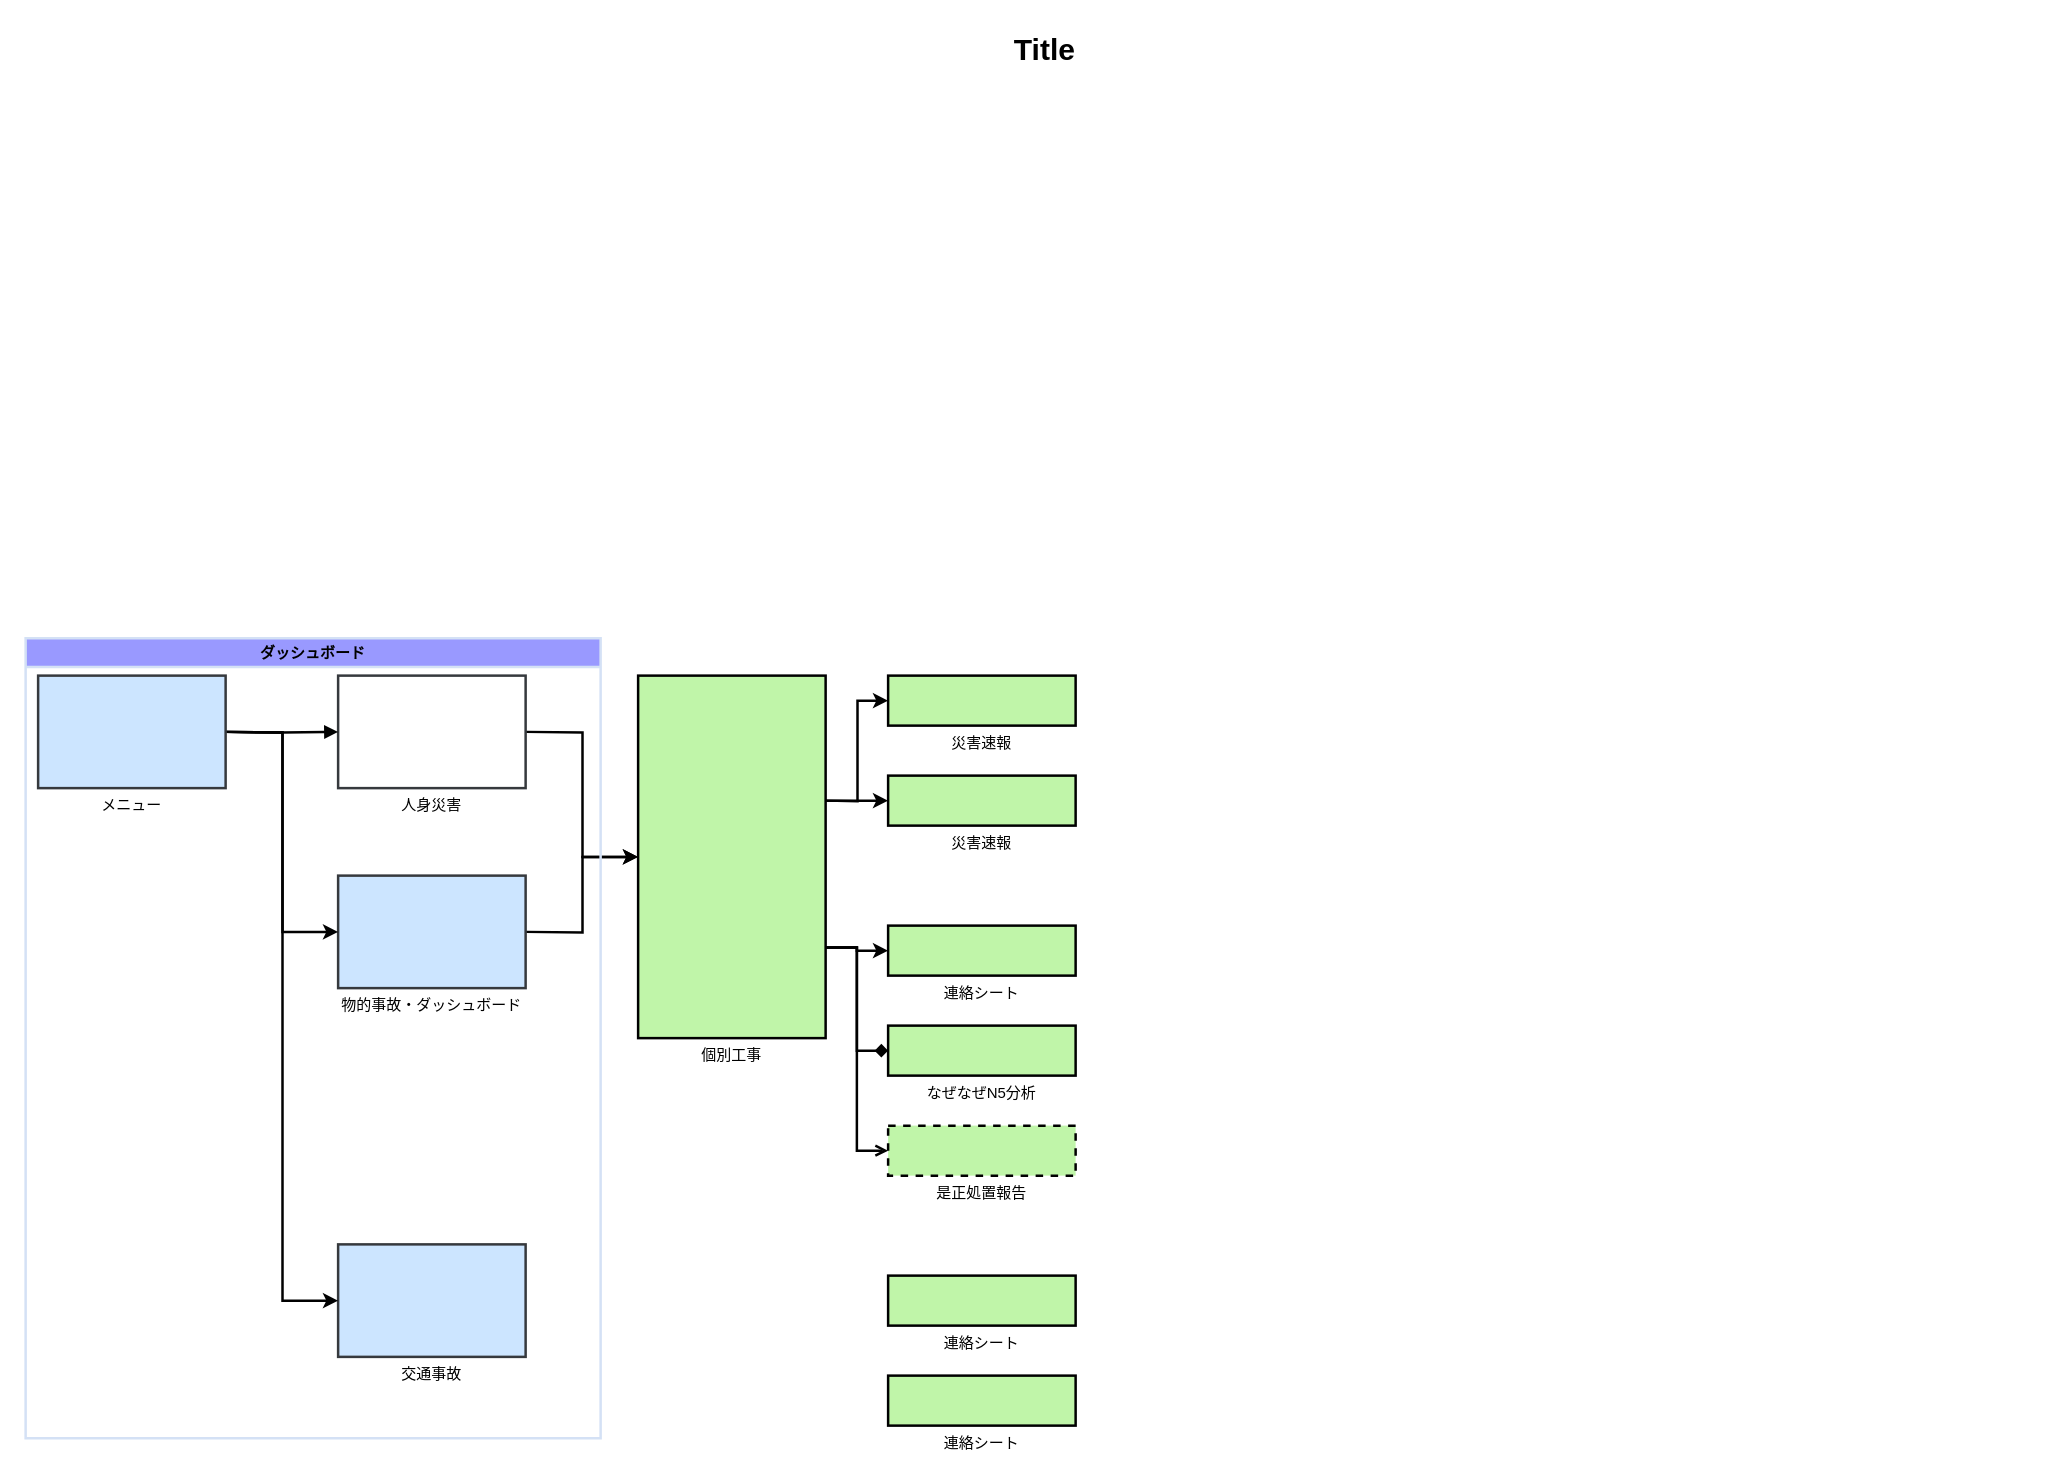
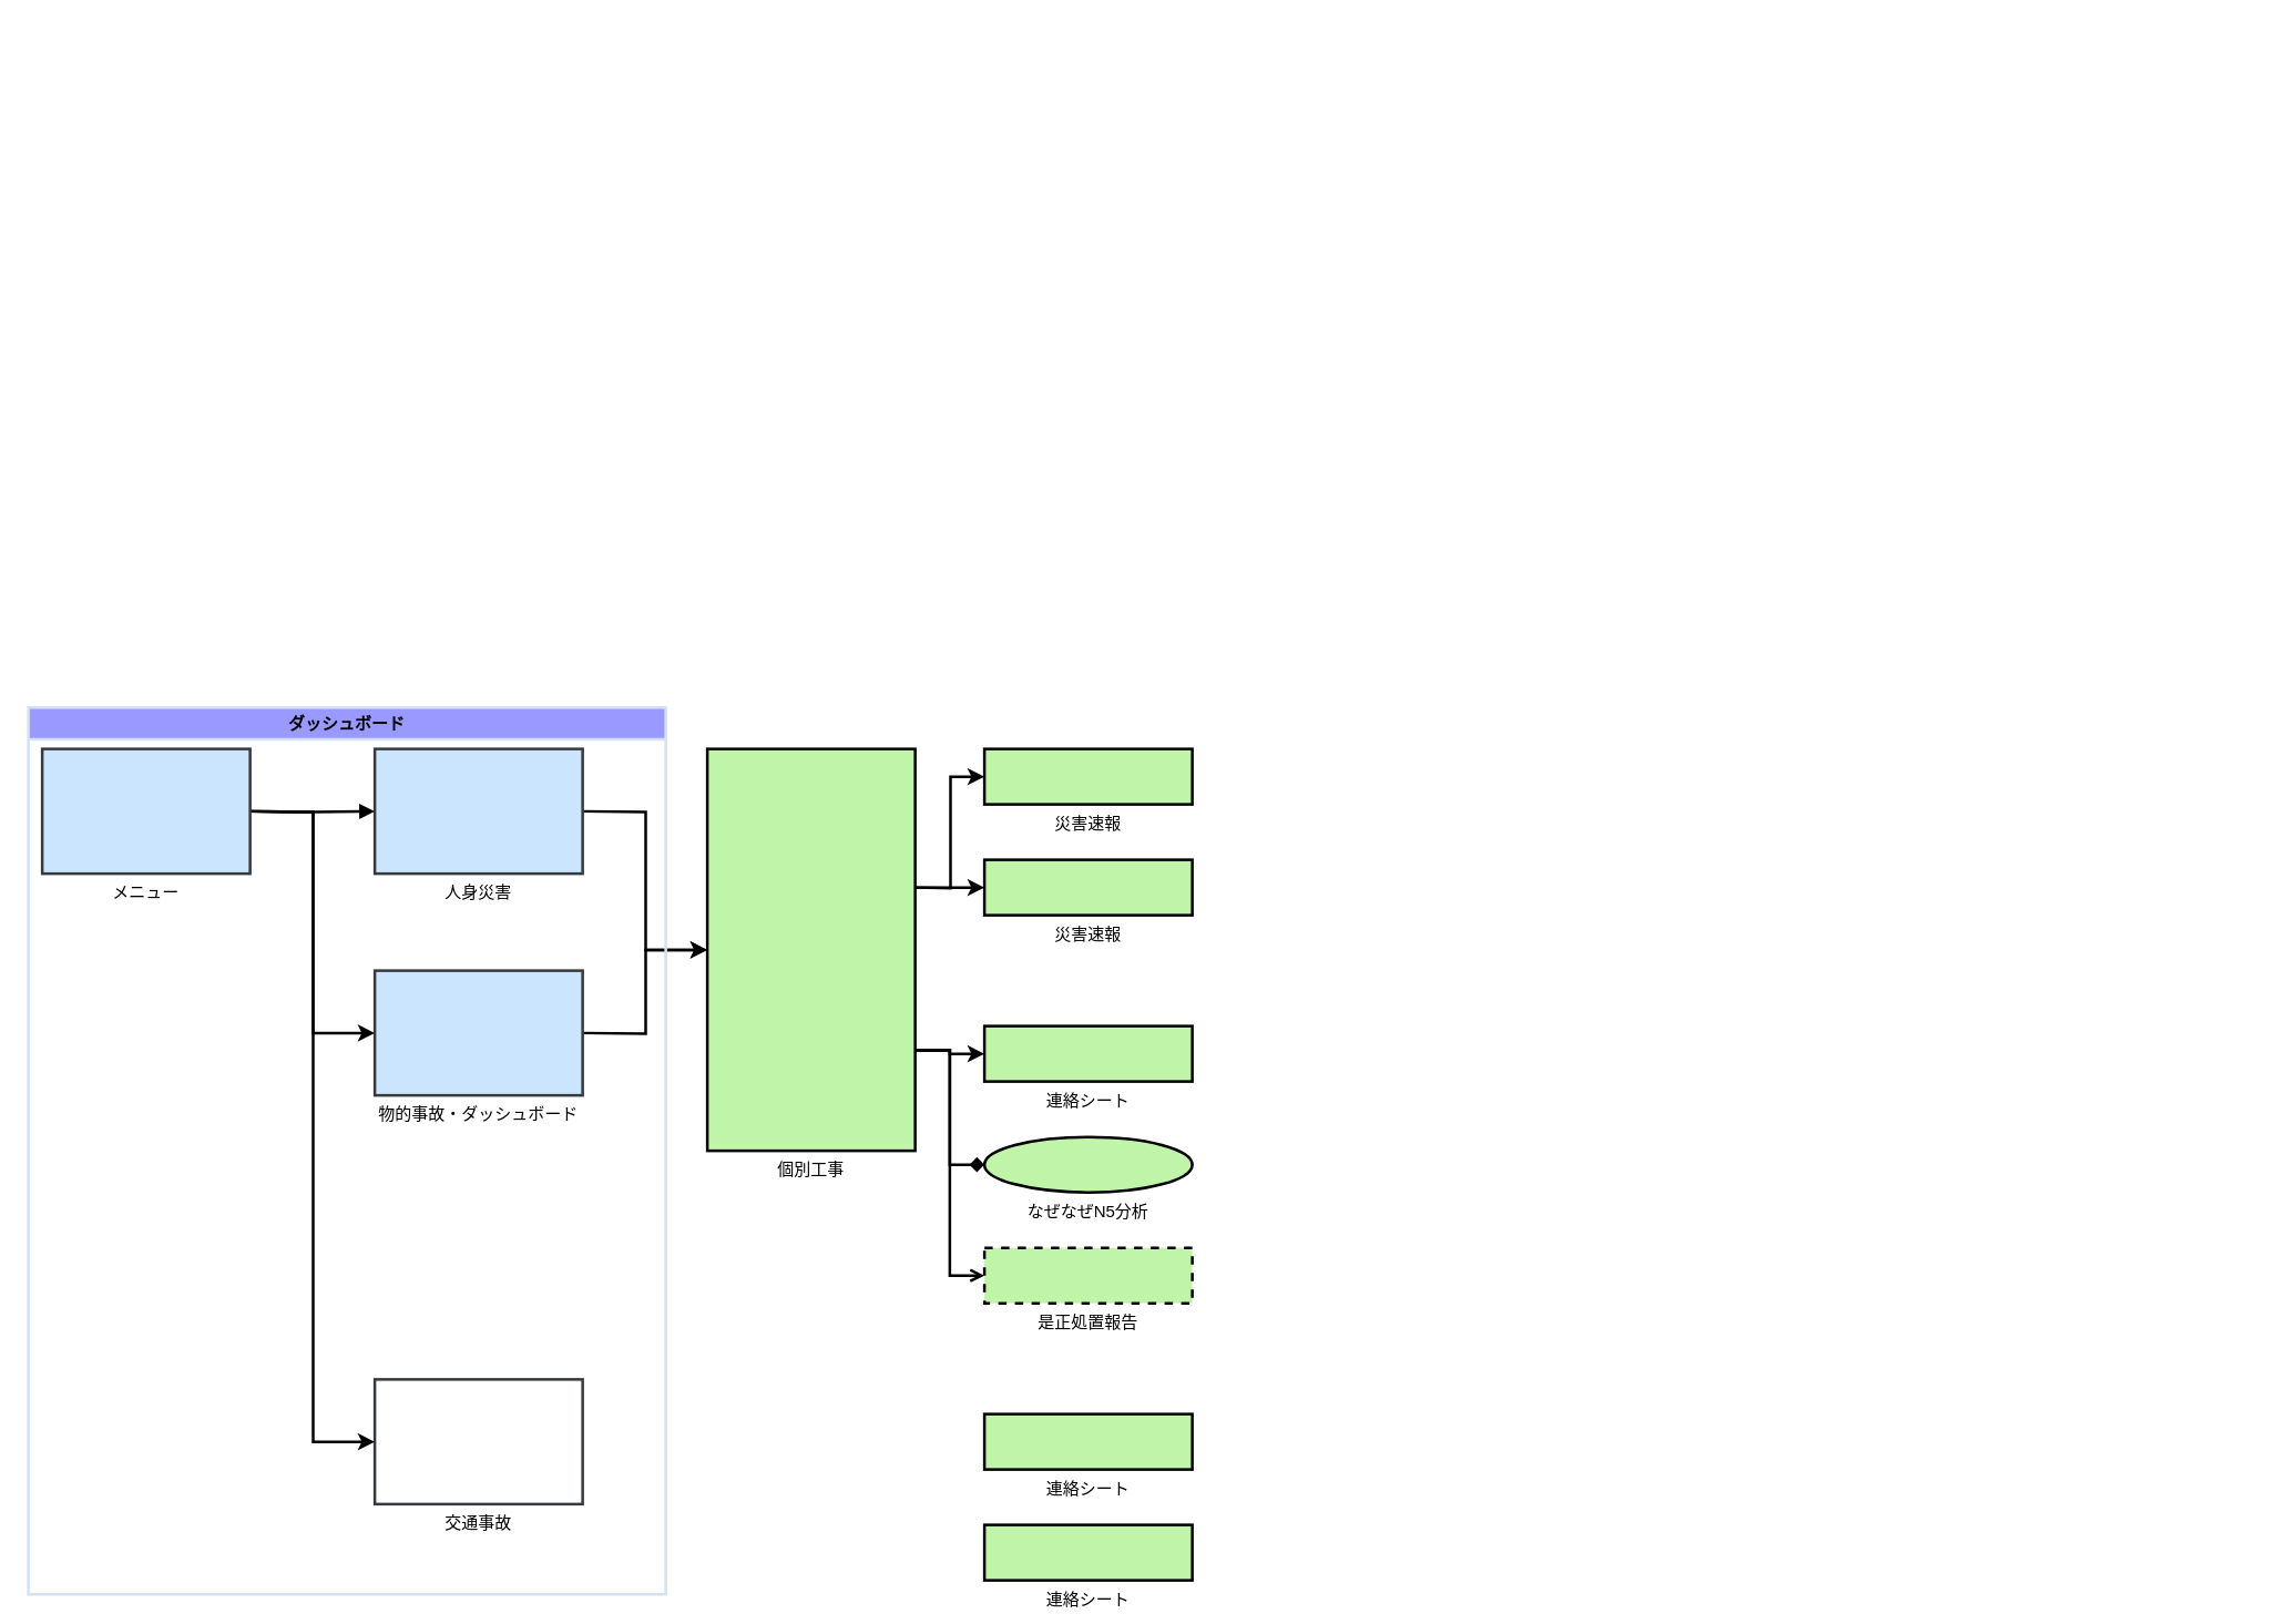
  <mxCell id="0" style=";html=1;" />
  <mxCell id="1" style=";html=1;" parent="0" />
  <mxCell id="2" value="個別工事" style="strokeWidth=2;dashed=0;align=center;fontSize=12;shape=rect;verticalLabelPosition=bottom;verticalAlign=top;fillColor=#c0f5a9" parent="1" vertex="1"><mxGeometry x="510" y="540" width="150" height="290" as="geometry" /></mxCell>
- <mxCell id="3" value="Title" style="text;strokeColor=none;fillColor=none;html=1;fontSize=24;fontStyle=1;verticalAlign=middle;align=center;" parent="1" vertex="1"><mxGeometry x="40" y="20" width="1590" height="40" as="geometry" /></mxCell>
  <mxCell id="4" value="" style="endArrow=classic;html=1;rounded=0;entryX=0;entryY=0.5;entryDx=0;entryDy=0;edgeStyle=orthogonalEdgeStyle;strokeWidth=2;exitX=1;exitY=0.5;exitDx=0;exitDy=0;exitPerimeter=0;" edge="1" parent="1" target="2"><mxGeometry width="50" height="50" relative="1" as="geometry"><mxPoint x="420" y="585" as="sourcePoint" /><mxPoint x="280" y="915" as="targetPoint" /></mxGeometry></mxCell>
  <mxCell id="5" value="" style="endArrow=classic;html=1;rounded=0;entryX=0;entryY=0.5;entryDx=0;entryDy=0;edgeStyle=orthogonalEdgeStyle;strokeWidth=2;exitX=1;exitY=0.5;exitDx=0;exitDy=0;exitPerimeter=0;" edge="1" parent="1" target="2"><mxGeometry width="50" height="50" relative="1" as="geometry"><mxPoint x="420" y="745" as="sourcePoint" /><mxPoint x="290" y="925" as="targetPoint" /></mxGeometry></mxCell>
  <mxCell id="6" value="災害速報" style="strokeWidth=2;dashed=0;align=center;fontSize=12;fillColor=#c0f5a9;verticalLabelPosition=bottom;verticalAlign=top;" vertex="1" parent="1"><mxGeometry x="710" y="540" width="150" height="40" as="geometry" /></mxCell>
  <mxCell id="7" value="" style="endArrow=classic;html=1;rounded=0;entryX=0;entryY=0.5;entryDx=0;entryDy=0;edgeStyle=orthogonalEdgeStyle;strokeWidth=2;entryPerimeter=0;" edge="1" parent="1" target="6"><mxGeometry width="50" height="50" relative="1" as="geometry"><mxPoint x="660" y="640" as="sourcePoint" /><mxPoint x="520" y="755" as="targetPoint" /></mxGeometry></mxCell>
  <mxCell id="8" value="" style="endArrow=classic;html=1;rounded=0;entryX=0;entryY=0.5;entryDx=0;entryDy=0;edgeStyle=orthogonalEdgeStyle;strokeWidth=2;entryPerimeter=0;" edge="1" parent="1"><mxGeometry width="50" height="50" relative="1" as="geometry"><mxPoint x="660" y="640" as="sourcePoint" /><mxPoint x="710" y="640" as="targetPoint" /></mxGeometry></mxCell>
  <mxCell id="9" value="" style="endArrow=classic;html=1;rounded=0;entryX=0;entryY=0.5;entryDx=0;entryDy=0;edgeStyle=orthogonalEdgeStyle;strokeWidth=2;exitX=1;exitY=0.75;exitDx=0;exitDy=0;" edge="1" parent="1" source="2" target="15"><mxGeometry width="50" height="50" relative="1" as="geometry"><mxPoint x="660" y="840" as="sourcePoint" /><mxPoint x="710" y="760" as="targetPoint" /></mxGeometry></mxCell>
  <mxCell id="10" value="" style="endArrow=diamond;html=1;rounded=0;entryX=0;entryY=0.5;entryDx=0;entryDy=0;edgeStyle=orthogonalEdgeStyle;strokeWidth=2;exitX=1;exitY=0.75;exitDx=0;exitDy=0;" edge="1" parent="1" source="2" target="16"><mxGeometry width="50" height="50" relative="1" as="geometry"><mxPoint x="660" y="720" as="sourcePoint" /><mxPoint x="710" y="840" as="targetPoint" /></mxGeometry></mxCell>
  <mxCell id="11" value="" style="endArrow=open;html=1;rounded=0;entryX=0;entryY=0.5;entryDx=0;entryDy=0;edgeStyle=orthogonalEdgeStyle;strokeWidth=2;exitX=1;exitY=0.75;exitDx=0;exitDy=0;" edge="1" parent="1" source="2" target="17"><mxGeometry width="50" height="50" relative="1" as="geometry"><mxPoint x="660" y="840" as="sourcePoint" /><mxPoint x="710" y="920" as="targetPoint" /></mxGeometry></mxCell>
  <mxCell id="12" value="" style="endArrow=classic;html=1;rounded=0;entryX=0;entryY=0.5;entryDx=0;entryDy=0;edgeStyle=orthogonalEdgeStyle;strokeWidth=2;entryPerimeter=0;fillColor=#ffff88;strokeColor=#FFFFFF;exitX=1;exitY=0.5;exitDx=0;exitDy=0;" edge="1" parent="1"><mxGeometry width="50" height="50" relative="1" as="geometry"><mxPoint x="420" y="1040" as="sourcePoint" /><mxPoint x="710" y="1040" as="targetPoint" /></mxGeometry></mxCell>
  <mxCell id="13" value="" style="endArrow=classic;html=1;rounded=0;entryX=0;entryY=0.25;entryDx=0;entryDy=0;edgeStyle=orthogonalEdgeStyle;strokeWidth=2;fillColor=#ffff88;strokeColor=#FFFFFF;exitX=1;exitY=0.5;exitDx=0;exitDy=0;exitPerimeter=0;" edge="1" parent="1" target="19"><mxGeometry width="50" height="50" relative="1" as="geometry"><mxPoint x="420" y="1040" as="sourcePoint" /><mxPoint x="710" y="1120" as="targetPoint" /></mxGeometry></mxCell>
  <mxCell id="14" value="災害速報" style="strokeWidth=2;dashed=0;align=center;fontSize=12;fillColor=#c0f5a9;verticalLabelPosition=bottom;verticalAlign=top;" vertex="1" parent="1"><mxGeometry x="710" y="620" width="150" height="40" as="geometry" /></mxCell>
  <mxCell id="15" value="連絡シート" style="strokeWidth=2;dashed=0;align=center;fontSize=12;fillColor=#c0f5a9;verticalLabelPosition=bottom;verticalAlign=top;" vertex="1" parent="1"><mxGeometry x="710" y="740" width="150" height="40" as="geometry" /></mxCell>
- <mxCell id="16" value="なぜなぜN5分析" style="strokeWidth=2;dashed=0;align=center;fontSize=12;fillColor=#c0f5a9;verticalLabelPosition=bottom;verticalAlign=top;" vertex="1" parent="1"><mxGeometry x="710" y="820" width="150" height="40" as="geometry" /></mxCell>
+ <mxCell id="16" value="なぜなぜN5分析" style="ellipse;strokeWidth=2;dashed=0;align=center;fontSize=12;fillColor=#c0f5a9;verticalLabelPosition=bottom;verticalAlign=top;" vertex="1" parent="1"><mxGeometry x="710" y="820" width="150" height="40" as="geometry" /></mxCell>
  <mxCell id="17" value="是正処置報告" style="strokeWidth=2;dashed=1;align=center;fontSize=12;fillColor=#c0f5a9;verticalLabelPosition=bottom;verticalAlign=top;" vertex="1" parent="1"><mxGeometry x="710" y="900" width="150" height="40" as="geometry" /></mxCell>
  <mxCell id="18" value="連絡シート" style="strokeWidth=2;dashed=0;align=center;fontSize=12;fillColor=#c0f5a9;verticalLabelPosition=bottom;verticalAlign=top;" vertex="1" parent="1"><mxGeometry x="710" y="1020" width="150" height="40" as="geometry" /></mxCell>
  <mxCell id="19" value="連絡シート" style="strokeWidth=2;dashed=0;align=center;fontSize=12;fillColor=#c0f5a9;verticalLabelPosition=bottom;verticalAlign=top;" vertex="1" parent="1"><mxGeometry x="710" y="1100" width="150" height="40" as="geometry" /></mxCell>
  <mxCell id="20" value="ダッシュボード" style="swimlane;whiteSpace=wrap;html=1;strokeColor=#D4E1F5;fillColor=#9999FF;strokeWidth=2;" vertex="1" parent="1"><mxGeometry x="20" y="510" width="460" height="640" as="geometry"><mxRectangle x="60" y="530" width="120" height="30" as="alternateBounds" /></mxGeometry></mxCell>
- <mxCell id="21" value="人身災害" style="strokeWidth=2;dashed=0;align=center;fontSize=12;fillColor=#ffffff;verticalLabelPosition=bottom;verticalAlign=top;strokeColor=#36393d;" vertex="1" parent="1"><mxGeometry x="270" y="540" width="150" height="90" as="geometry" /></mxCell>
- <mxCell id="22" value="交通事故" style="strokeWidth=2;dashed=0;align=center;fontSize=12;verticalLabelPosition=bottom;verticalAlign=top;;fillColor=#cce5ff;strokeColor=#36393d;" vertex="1" parent="1"><mxGeometry x="270" y="995" width="150" height="90" as="geometry" /></mxCell>
+ <mxCell id="21" value="人身災害" style="strokeWidth=2;dashed=0;align=center;fontSize=12;;fillColor=#cce5ff;verticalLabelPosition=bottom;verticalAlign=top;strokeColor=#36393d;" vertex="1" parent="1"><mxGeometry x="270" y="540" width="150" height="90" as="geometry" /></mxCell>
+ <mxCell id="22" value="交通事故" style="strokeWidth=2;dashed=0;align=center;fontSize=12;verticalLabelPosition=bottom;verticalAlign=top;fillColor=#ffffff;strokeColor=#36393d;" vertex="1" parent="1"><mxGeometry x="270" y="995" width="150" height="90" as="geometry" /></mxCell>
  <mxCell id="23" style="edgeStyle=orthogonalEdgeStyle;rounded=0;html=1;endArrow=block;endFill=1;jettySize=auto;orthogonalLoop=1;strokeWidth=2;startArrow=none;startFill=0;entryX=0;entryY=0.5;entryDx=0;entryDy=0;entryPerimeter=0;" edge="1" parent="1" target="21"><mxGeometry relative="1" as="geometry"><mxPoint x="180" y="585" as="sourcePoint" /></mxGeometry></mxCell>
  <mxCell id="24" value="" style="endArrow=classic;html=1;rounded=0;entryX=0;entryY=0.5;entryDx=0;entryDy=0;entryPerimeter=0;exitX=1;exitY=0.5;exitDx=0;exitDy=0;edgeStyle=orthogonalEdgeStyle;strokeWidth=2;" edge="1" parent="1" target="22"><mxGeometry width="50" height="50" relative="1" as="geometry"><mxPoint x="180" y="585" as="sourcePoint" /><mxPoint x="620" y="650" as="targetPoint" /></mxGeometry></mxCell>
  <mxCell id="25" value="物的事故・ダッシュボード" style="strokeWidth=2;dashed=0;align=center;fontSize=12;fillColor=#cce5ff;verticalLabelPosition=bottom;verticalAlign=top;strokeColor=#36393d;" vertex="1" parent="1"><mxGeometry x="270" y="700" width="150" height="90" as="geometry" /></mxCell>
  <mxCell id="26" value="" style="endArrow=classic;html=1;rounded=0;entryX=0;entryY=0.5;entryDx=0;entryDy=0;entryPerimeter=0;edgeStyle=orthogonalEdgeStyle;strokeWidth=2;exitX=1;exitY=0.5;exitDx=0;exitDy=0;" edge="1" parent="1" target="25"><mxGeometry width="50" height="50" relative="1" as="geometry"><mxPoint x="180" y="585" as="sourcePoint" /><mxPoint x="280" y="755" as="targetPoint" /></mxGeometry></mxCell>
  <mxCell id="27" value="メニュー" style="strokeWidth=2;dashed=0;align=center;fontSize=12;shape=rect;verticalLabelPosition=bottom;verticalAlign=top;fillColor=#cce5ff;strokeColor=#36393d;" vertex="1" parent="1"><mxGeometry x="30" y="540" width="150" height="90" as="geometry" /></mxCell>
